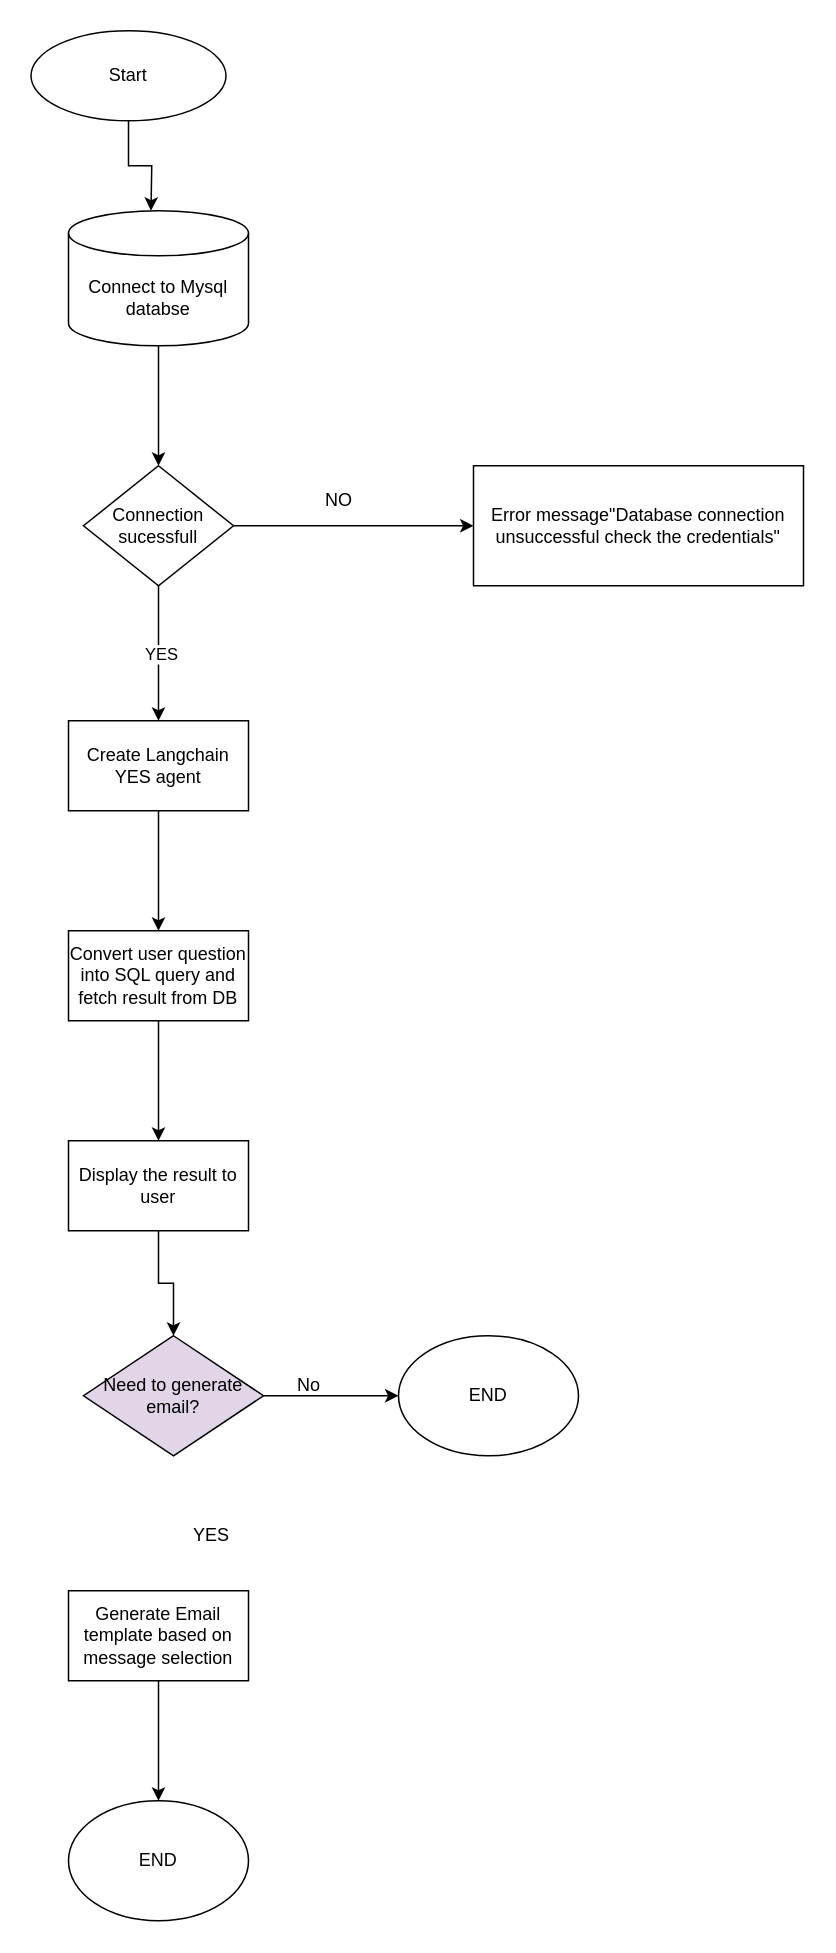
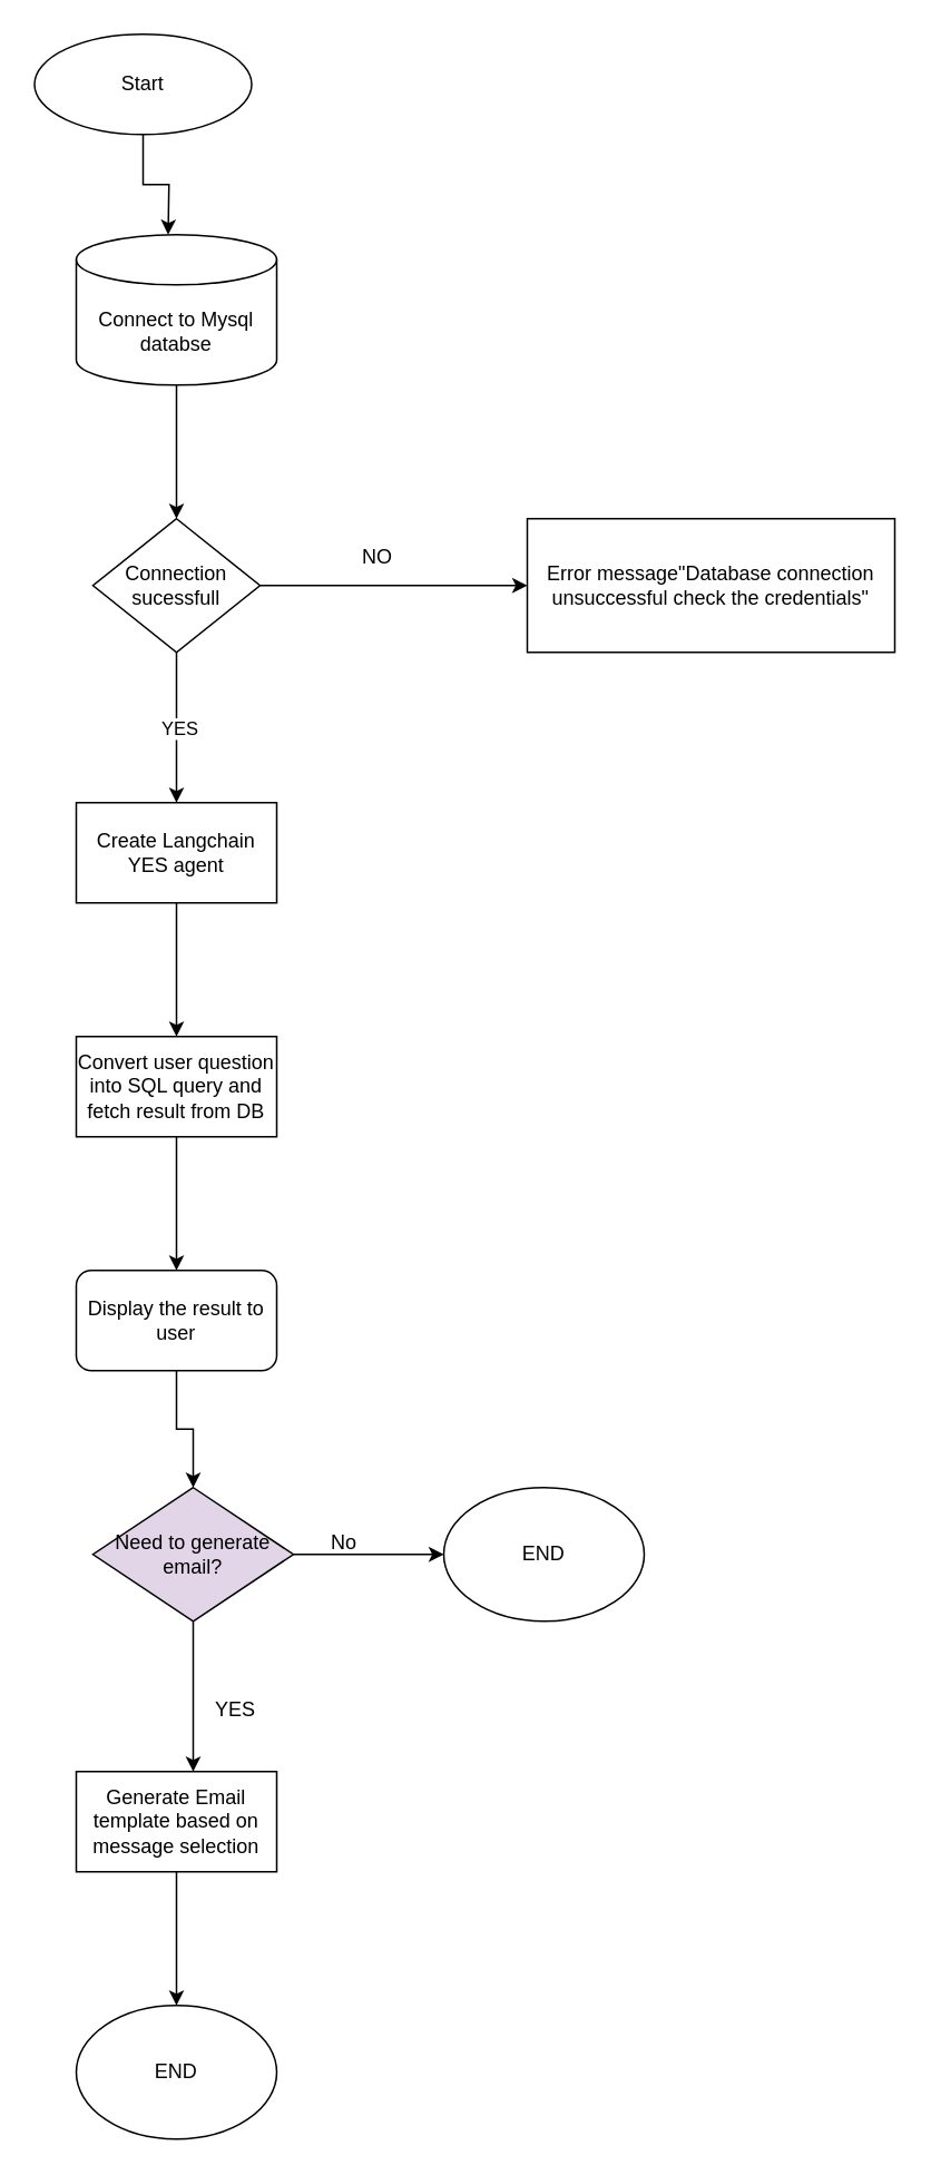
  <mxCell id="0" />
  <mxCell id="1" parent="0" />
  <mxCell id="2" style="edgeStyle=orthogonalEdgeStyle;rounded=0;orthogonalLoop=1;jettySize=auto;html=1;" edge="1" parent="1" source="3"><mxGeometry relative="1" as="geometry"><mxPoint x="100" y="140" as="targetPoint" /></mxGeometry></mxCell>
  <mxCell id="3" value="Start" style="ellipse;whiteSpace=wrap;html=1;" vertex="1" parent="1"><mxGeometry x="20" y="20" width="130" height="60" as="geometry" /></mxCell>
  <mxCell id="4" value="" style="edgeStyle=orthogonalEdgeStyle;rounded=0;orthogonalLoop=1;jettySize=auto;html=1;" edge="1" parent="1" source="5"><mxGeometry relative="1" as="geometry"><mxPoint x="105" y="310" as="targetPoint" /></mxGeometry></mxCell>
  <mxCell id="5" value="Connect to Mysql databse" style="shape=cylinder3;whiteSpace=wrap;html=1;boundedLbl=1;backgroundOutline=1;size=15;" vertex="1" parent="1"><mxGeometry x="45" y="140" width="120" height="90" as="geometry" /></mxCell>
  <mxCell id="6" value="" style="edgeStyle=orthogonalEdgeStyle;rounded=0;orthogonalLoop=1;jettySize=auto;html=1;" edge="1" parent="1" source="9" target="10"><mxGeometry relative="1" as="geometry" /></mxCell>
  <mxCell id="7" value="" style="edgeStyle=orthogonalEdgeStyle;rounded=0;orthogonalLoop=1;jettySize=auto;html=1;" edge="1" parent="1" source="9" target="13"><mxGeometry relative="1" as="geometry" /></mxCell>
  <mxCell id="8" value="YES" style="edgeLabel;html=1;align=center;verticalAlign=middle;resizable=0;points=[];" vertex="1" connectable="0" parent="7"><mxGeometry y="1" relative="1" as="geometry"><mxPoint as="offset" /></mxGeometry></mxCell>
  <mxCell id="9" value="Connection sucessfull" style="rhombus;whiteSpace=wrap;html=1;" vertex="1" parent="1"><mxGeometry x="55" y="310" width="100" height="80" as="geometry" /></mxCell>
  <mxCell id="10" value="Error message&quot;Database connection unsuccessful check the credentials&quot;" style="whiteSpace=wrap;html=1;" vertex="1" parent="1"><mxGeometry x="315" y="310" width="220" height="80" as="geometry" /></mxCell>
  <mxCell id="11" value="NO" style="text;html=1;align=center;verticalAlign=middle;resizable=0;points=[];autosize=1;strokeColor=none;fillColor=none;" vertex="1" parent="1"><mxGeometry x="205" y="318" width="40" height="30" as="geometry" /></mxCell>
  <mxCell id="12" value="" style="edgeStyle=orthogonalEdgeStyle;rounded=0;orthogonalLoop=1;jettySize=auto;html=1;" edge="1" parent="1" source="13" target="15"><mxGeometry relative="1" as="geometry" /></mxCell>
  <mxCell id="13" value="Create Langchain YES agent" style="whiteSpace=wrap;html=1;" vertex="1" parent="1"><mxGeometry x="45" y="480" width="120" height="60" as="geometry" /></mxCell>
  <mxCell id="14" value="" style="edgeStyle=orthogonalEdgeStyle;rounded=0;orthogonalLoop=1;jettySize=auto;html=1;" edge="1" parent="1" source="15" target="17"><mxGeometry relative="1" as="geometry" /></mxCell>
  <mxCell id="15" value="Convert user question into SQL query and fetch result from DB" style="whiteSpace=wrap;html=1;" vertex="1" parent="1"><mxGeometry x="45" y="620" width="120" height="60" as="geometry" /></mxCell>
  <mxCell id="16" value="" style="edgeStyle=orthogonalEdgeStyle;rounded=0;orthogonalLoop=1;jettySize=auto;html=1;" edge="1" parent="1" source="17" target="20"><mxGeometry relative="1" as="geometry" /></mxCell>
- <mxCell id="17" value="Display the result to user" style="whiteSpace=wrap;html=1;" vertex="1" parent="1"><mxGeometry x="45" y="760" width="120" height="60" as="geometry" /></mxCell>
+ <mxCell id="17" value="Display the result to user" style="whiteSpace=wrap;html=1;rounded=1;" vertex="1" parent="1"><mxGeometry x="45" y="760" width="120" height="60" as="geometry" /></mxCell>
  <mxCell id="18" value="" style="edgeStyle=orthogonalEdgeStyle;rounded=0;orthogonalLoop=1;jettySize=auto;html=1;entryX=0;entryY=0.5;entryDx=0;entryDy=0;" edge="1" parent="1" source="20" target="24"><mxGeometry relative="1" as="geometry"><mxPoint x="205" y="930" as="targetPoint" /></mxGeometry></mxCell>
+ <mxCell id="19" value="" style="edgeStyle=orthogonalEdgeStyle;rounded=0;orthogonalLoop=1;jettySize=auto;html=1;" edge="1" parent="1" source="20" target="22"><mxGeometry relative="1" as="geometry"><Array as="points"><mxPoint x="115" y="1040" /><mxPoint x="115" y="1040" /></Array></mxGeometry></mxCell>
  <mxCell id="20" value="Need to generate email?" style="rhombus;whiteSpace=wrap;html=1;fillColor=#e1d5e7;" vertex="1" parent="1"><mxGeometry x="55" y="890" width="120" height="80" as="geometry" /></mxCell>
  <mxCell id="21" value="" style="edgeStyle=orthogonalEdgeStyle;rounded=0;orthogonalLoop=1;jettySize=auto;html=1;" edge="1" parent="1" source="22"><mxGeometry relative="1" as="geometry"><mxPoint x="105" y="1200" as="targetPoint" /></mxGeometry></mxCell>
  <mxCell id="22" value="Generate Email template based on message selection" style="whiteSpace=wrap;html=1;" vertex="1" parent="1"><mxGeometry x="45" y="1060" width="120" height="60" as="geometry" /></mxCell>
  <mxCell id="23" value="YES" style="text;html=1;align=center;verticalAlign=middle;resizable=0;points=[];autosize=1;strokeColor=none;fillColor=none;" vertex="1" parent="1"><mxGeometry x="115" y="1008" width="50" height="30" as="geometry" /></mxCell>
  <mxCell id="24" value="END" style="ellipse;whiteSpace=wrap;html=1;" vertex="1" parent="1"><mxGeometry x="265" y="890" width="120" height="80" as="geometry" /></mxCell>
  <mxCell id="25" value="END" style="ellipse;whiteSpace=wrap;html=1;" vertex="1" parent="1"><mxGeometry x="45" y="1200" width="120" height="80" as="geometry" /></mxCell>
  <mxCell id="26" value="No" style="text;html=1;align=center;verticalAlign=middle;resizable=0;points=[];autosize=1;strokeColor=none;fillColor=none;" vertex="1" parent="1"><mxGeometry x="185" y="908" width="40" height="30" as="geometry" /></mxCell>
